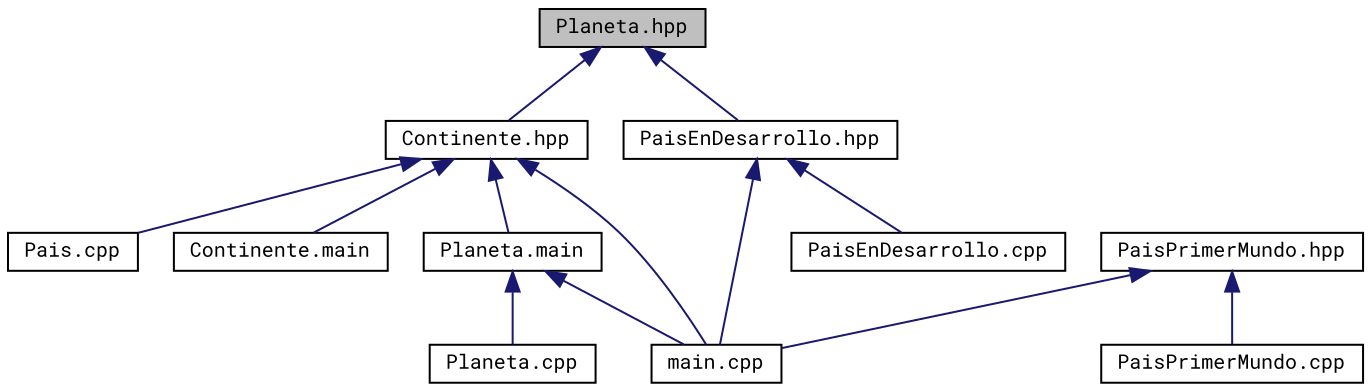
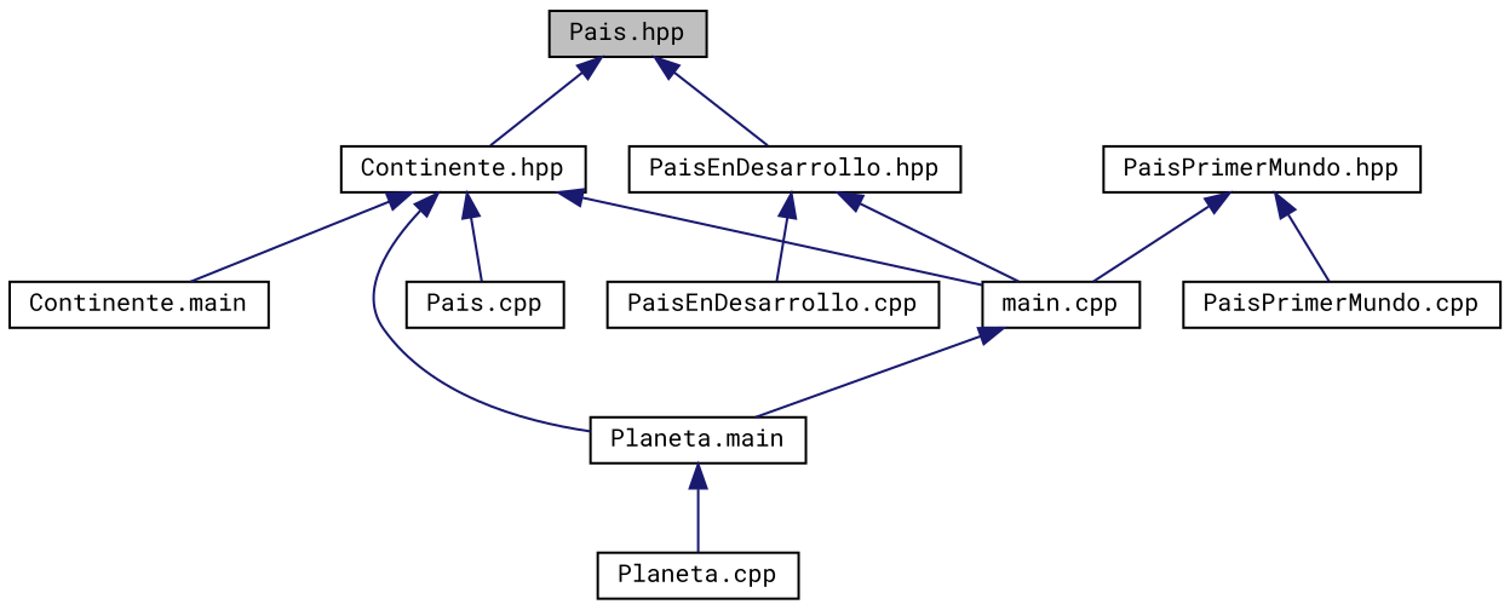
  digraph {
    fontname="Roboto Mono"
    node [color=black fillcolor=white fontname="Roboto Mono" fontsize=10 shape=record style=filled]
    edge [color=midnightblue dir=back fontname="Roboto Mono" fontsize=10 labelfontname=Helvetica labelfontsize=10 style=solid]
-   n1 [fillcolor=grey75 fontcolor=black height=0.2 label="Planeta.hpp" width=0.4]
+   n1 [fillcolor=grey75 fontcolor=black height=0.2 label="Pais.hpp" width=0.4]
    n2 [height=0.2 label="Continente.hpp" width=0.4]
    n3 [height=0.2 label="PaisEnDesarrollo.hpp" width=0.4]
    n4 [height=0.2 label="Pais.cpp" width=0.4]
    n5 [height=0.2 label="Continente.main" width=0.4]
    n6 [height=0.2 label="main.cpp" width=0.4]
    n7 [height=0.2 label="Planeta.main" width=0.4]
    n8 [height=0.2 label="PaisEnDesarrollo.cpp" width=0.4]
    n9 [height=0.2 label="PaisPrimerMundo.hpp" width=0.4]
    n10 [height=0.2 label="PaisPrimerMundo.cpp" width=0.4]
    n11 [height=0.2 label="Planeta.cpp" width=0.4]
    n1 -> n2
    n1 -> n3
    n2 -> n4
    n2 -> n5
    n2 -> n6
    n2 -> n7
    n3 -> n6
    n3 -> n8
-   n7 -> n6
+   n6 -> n7
    n7 -> n11
    n9 -> n6
    n9 -> n10
  }
